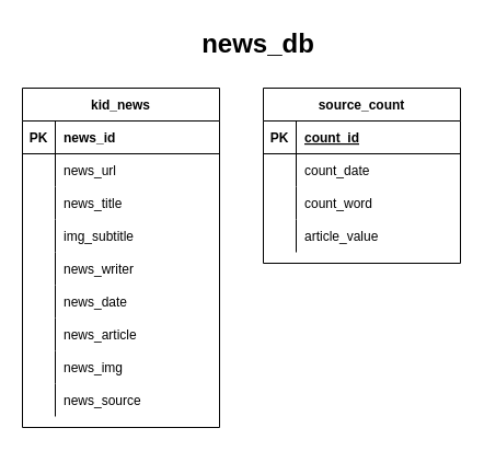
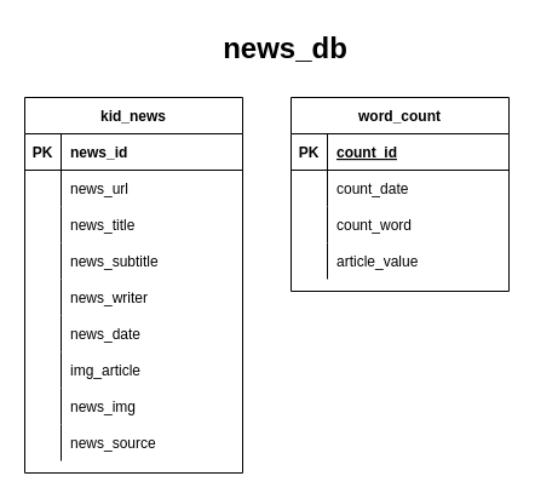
  <mxCell id="0" />
  <mxCell id="1" parent="0" />
  <mxCell id="2" value="kid_news" style="shape=table;startSize=30;container=1;collapsible=1;childLayout=tableLayout;fixedRows=1;rowLines=0;fontStyle=1;align=center;resizeLast=1;" vertex="1" parent="1"><mxGeometry x="20" y="80" width="180" height="310" as="geometry" /></mxCell>
  <mxCell id="3" value="" style="shape=tableRow;horizontal=0;startSize=0;swimlaneHead=0;swimlaneBody=0;fillColor=none;collapsible=0;dropTarget=0;points=[[0,0.5],[1,0.5]];portConstraint=eastwest;top=0;left=0;right=0;bottom=1;" vertex="1" parent="2"><mxGeometry y="30" width="180" height="30" as="geometry" /></mxCell>
  <mxCell id="4" value="PK" style="shape=partialRectangle;connectable=0;fillColor=none;top=0;left=0;bottom=0;right=0;fontStyle=1;overflow=hidden;" vertex="1" parent="3"><mxGeometry width="30" height="30" as="geometry"><mxRectangle width="30" height="30" as="alternateBounds" /></mxGeometry></mxCell>
  <mxCell id="5" value="news_id" style="shape=partialRectangle;connectable=0;fillColor=none;top=0;left=0;bottom=0;right=0;align=left;spacingLeft=6;fontStyle=1;overflow=hidden;" vertex="1" parent="3"><mxGeometry x="30" width="150" height="30" as="geometry"><mxRectangle width="150" height="30" as="alternateBounds" /></mxGeometry></mxCell>
  <mxCell id="6" value="" style="shape=tableRow;horizontal=0;startSize=0;swimlaneHead=0;swimlaneBody=0;fillColor=none;collapsible=0;dropTarget=0;points=[[0,0.5],[1,0.5]];portConstraint=eastwest;top=0;left=0;right=0;bottom=0;" vertex="1" parent="2"><mxGeometry y="60" width="180" height="30" as="geometry" /></mxCell>
  <mxCell id="7" value="" style="shape=partialRectangle;connectable=0;fillColor=none;top=0;left=0;bottom=0;right=0;editable=1;overflow=hidden;" vertex="1" parent="6"><mxGeometry width="30" height="30" as="geometry"><mxRectangle width="30" height="30" as="alternateBounds" /></mxGeometry></mxCell>
  <mxCell id="8" value="news_url" style="shape=partialRectangle;connectable=0;fillColor=none;top=0;left=0;bottom=0;right=0;align=left;spacingLeft=6;overflow=hidden;" vertex="1" parent="6"><mxGeometry x="30" width="150" height="30" as="geometry"><mxRectangle width="150" height="30" as="alternateBounds" /></mxGeometry></mxCell>
  <mxCell id="9" value="" style="shape=tableRow;horizontal=0;startSize=0;swimlaneHead=0;swimlaneBody=0;fillColor=none;collapsible=0;dropTarget=0;points=[[0,0.5],[1,0.5]];portConstraint=eastwest;top=0;left=0;right=0;bottom=0;" vertex="1" parent="2"><mxGeometry y="90" width="180" height="30" as="geometry" /></mxCell>
  <mxCell id="10" value="" style="shape=partialRectangle;connectable=0;fillColor=none;top=0;left=0;bottom=0;right=0;editable=1;overflow=hidden;" vertex="1" parent="9"><mxGeometry width="30" height="30" as="geometry"><mxRectangle width="30" height="30" as="alternateBounds" /></mxGeometry></mxCell>
  <mxCell id="11" value="news_title" style="shape=partialRectangle;connectable=0;fillColor=none;top=0;left=0;bottom=0;right=0;align=left;spacingLeft=6;overflow=hidden;" vertex="1" parent="9"><mxGeometry x="30" width="150" height="30" as="geometry"><mxRectangle width="150" height="30" as="alternateBounds" /></mxGeometry></mxCell>
  <mxCell id="12" value="" style="shape=tableRow;horizontal=0;startSize=0;swimlaneHead=0;swimlaneBody=0;fillColor=none;collapsible=0;dropTarget=0;points=[[0,0.5],[1,0.5]];portConstraint=eastwest;top=0;left=0;right=0;bottom=0;" vertex="1" parent="2"><mxGeometry y="120" width="180" height="30" as="geometry" /></mxCell>
  <mxCell id="13" value="" style="shape=partialRectangle;connectable=0;fillColor=none;top=0;left=0;bottom=0;right=0;editable=1;overflow=hidden;" vertex="1" parent="12"><mxGeometry width="30" height="30" as="geometry"><mxRectangle width="30" height="30" as="alternateBounds" /></mxGeometry></mxCell>
- <mxCell id="14" value="img_subtitle" style="shape=partialRectangle;connectable=0;fillColor=none;top=0;left=0;bottom=0;right=0;align=left;spacingLeft=6;overflow=hidden;" vertex="1" parent="12"><mxGeometry x="30" width="150" height="30" as="geometry"><mxRectangle width="150" height="30" as="alternateBounds" /></mxGeometry></mxCell>
+ <mxCell id="14" value="news_subtitle" style="shape=partialRectangle;connectable=0;fillColor=none;top=0;left=0;bottom=0;right=0;align=left;spacingLeft=6;overflow=hidden;" vertex="1" parent="12"><mxGeometry x="30" width="150" height="30" as="geometry"><mxRectangle width="150" height="30" as="alternateBounds" /></mxGeometry></mxCell>
  <mxCell id="15" style="shape=tableRow;horizontal=0;startSize=0;swimlaneHead=0;swimlaneBody=0;fillColor=none;collapsible=0;dropTarget=0;points=[[0,0.5],[1,0.5]];portConstraint=eastwest;top=0;left=0;right=0;bottom=0;" vertex="1" parent="2"><mxGeometry y="150" width="180" height="30" as="geometry" /></mxCell>
  <mxCell id="16" style="shape=partialRectangle;connectable=0;fillColor=none;top=0;left=0;bottom=0;right=0;editable=1;overflow=hidden;" vertex="1" parent="15"><mxGeometry width="30" height="30" as="geometry"><mxRectangle width="30" height="30" as="alternateBounds" /></mxGeometry></mxCell>
  <mxCell id="17" value="news_writer" style="shape=partialRectangle;connectable=0;fillColor=none;top=0;left=0;bottom=0;right=0;align=left;spacingLeft=6;overflow=hidden;" vertex="1" parent="15"><mxGeometry x="30" width="150" height="30" as="geometry"><mxRectangle width="150" height="30" as="alternateBounds" /></mxGeometry></mxCell>
  <mxCell id="18" style="shape=tableRow;horizontal=0;startSize=0;swimlaneHead=0;swimlaneBody=0;fillColor=none;collapsible=0;dropTarget=0;points=[[0,0.5],[1,0.5]];portConstraint=eastwest;top=0;left=0;right=0;bottom=0;" vertex="1" parent="2"><mxGeometry y="180" width="180" height="30" as="geometry" /></mxCell>
  <mxCell id="19" style="shape=partialRectangle;connectable=0;fillColor=none;top=0;left=0;bottom=0;right=0;editable=1;overflow=hidden;" vertex="1" parent="18"><mxGeometry width="30" height="30" as="geometry"><mxRectangle width="30" height="30" as="alternateBounds" /></mxGeometry></mxCell>
  <mxCell id="20" value="news_date" style="shape=partialRectangle;connectable=0;fillColor=none;top=0;left=0;bottom=0;right=0;align=left;spacingLeft=6;overflow=hidden;" vertex="1" parent="18"><mxGeometry x="30" width="150" height="30" as="geometry"><mxRectangle width="150" height="30" as="alternateBounds" /></mxGeometry></mxCell>
  <mxCell id="21" style="shape=tableRow;horizontal=0;startSize=0;swimlaneHead=0;swimlaneBody=0;fillColor=none;collapsible=0;dropTarget=0;points=[[0,0.5],[1,0.5]];portConstraint=eastwest;top=0;left=0;right=0;bottom=0;" vertex="1" parent="2"><mxGeometry y="210" width="180" height="30" as="geometry" /></mxCell>
  <mxCell id="22" style="shape=partialRectangle;connectable=0;fillColor=none;top=0;left=0;bottom=0;right=0;editable=1;overflow=hidden;" vertex="1" parent="21"><mxGeometry width="30" height="30" as="geometry"><mxRectangle width="30" height="30" as="alternateBounds" /></mxGeometry></mxCell>
- <mxCell id="23" value="news_article" style="shape=partialRectangle;connectable=0;fillColor=none;top=0;left=0;bottom=0;right=0;align=left;spacingLeft=6;overflow=hidden;" vertex="1" parent="21"><mxGeometry x="30" width="150" height="30" as="geometry"><mxRectangle width="150" height="30" as="alternateBounds" /></mxGeometry></mxCell>
+ <mxCell id="23" value="img_article" style="shape=partialRectangle;connectable=0;fillColor=none;top=0;left=0;bottom=0;right=0;align=left;spacingLeft=6;overflow=hidden;" vertex="1" parent="21"><mxGeometry x="30" width="150" height="30" as="geometry"><mxRectangle width="150" height="30" as="alternateBounds" /></mxGeometry></mxCell>
  <mxCell id="24" style="shape=tableRow;horizontal=0;startSize=0;swimlaneHead=0;swimlaneBody=0;fillColor=none;collapsible=0;dropTarget=0;points=[[0,0.5],[1,0.5]];portConstraint=eastwest;top=0;left=0;right=0;bottom=0;" vertex="1" parent="2"><mxGeometry y="240" width="180" height="30" as="geometry" /></mxCell>
  <mxCell id="25" style="shape=partialRectangle;connectable=0;fillColor=none;top=0;left=0;bottom=0;right=0;editable=1;overflow=hidden;" vertex="1" parent="24"><mxGeometry width="30" height="30" as="geometry"><mxRectangle width="30" height="30" as="alternateBounds" /></mxGeometry></mxCell>
  <mxCell id="26" value="news_img" style="shape=partialRectangle;connectable=0;fillColor=none;top=0;left=0;bottom=0;right=0;align=left;spacingLeft=6;overflow=hidden;" vertex="1" parent="24"><mxGeometry x="30" width="150" height="30" as="geometry"><mxRectangle width="150" height="30" as="alternateBounds" /></mxGeometry></mxCell>
  <mxCell id="27" style="shape=tableRow;horizontal=0;startSize=0;swimlaneHead=0;swimlaneBody=0;fillColor=none;collapsible=0;dropTarget=0;points=[[0,0.5],[1,0.5]];portConstraint=eastwest;top=0;left=0;right=0;bottom=0;" vertex="1" parent="2"><mxGeometry y="270" width="180" height="30" as="geometry" /></mxCell>
  <mxCell id="28" style="shape=partialRectangle;connectable=0;fillColor=none;top=0;left=0;bottom=0;right=0;editable=1;overflow=hidden;" vertex="1" parent="27"><mxGeometry width="30" height="30" as="geometry"><mxRectangle width="30" height="30" as="alternateBounds" /></mxGeometry></mxCell>
  <mxCell id="29" value="news_source" style="shape=partialRectangle;connectable=0;fillColor=none;top=0;left=0;bottom=0;right=0;align=left;spacingLeft=6;overflow=hidden;" vertex="1" parent="27"><mxGeometry x="30" width="150" height="30" as="geometry"><mxRectangle width="150" height="30" as="alternateBounds" /></mxGeometry></mxCell>
- <mxCell id="30" value="source_count" style="shape=table;startSize=30;container=1;collapsible=1;childLayout=tableLayout;fixedRows=1;rowLines=0;fontStyle=1;align=center;resizeLast=1;" vertex="1" parent="1"><mxGeometry x="240" y="80" width="180" height="160" as="geometry" /></mxCell>
+ <mxCell id="30" value="word_count" style="shape=table;startSize=30;container=1;collapsible=1;childLayout=tableLayout;fixedRows=1;rowLines=0;fontStyle=1;align=center;resizeLast=1;" vertex="1" parent="1"><mxGeometry x="240" y="80" width="180" height="160" as="geometry" /></mxCell>
  <mxCell id="31" value="" style="shape=tableRow;horizontal=0;startSize=0;swimlaneHead=0;swimlaneBody=0;fillColor=none;collapsible=0;dropTarget=0;points=[[0,0.5],[1,0.5]];portConstraint=eastwest;top=0;left=0;right=0;bottom=1;" vertex="1" parent="30"><mxGeometry y="30" width="180" height="30" as="geometry" /></mxCell>
  <mxCell id="32" value="PK" style="shape=partialRectangle;connectable=0;fillColor=none;top=0;left=0;bottom=0;right=0;fontStyle=1;overflow=hidden;" vertex="1" parent="31"><mxGeometry width="30" height="30" as="geometry"><mxRectangle width="30" height="30" as="alternateBounds" /></mxGeometry></mxCell>
  <mxCell id="33" value="count_id" style="shape=partialRectangle;connectable=0;fillColor=none;top=0;left=0;bottom=0;right=0;align=left;spacingLeft=6;fontStyle=5;overflow=hidden;" vertex="1" parent="31"><mxGeometry x="30" width="150" height="30" as="geometry"><mxRectangle width="150" height="30" as="alternateBounds" /></mxGeometry></mxCell>
  <mxCell id="34" value="" style="shape=tableRow;horizontal=0;startSize=0;swimlaneHead=0;swimlaneBody=0;fillColor=none;collapsible=0;dropTarget=0;points=[[0,0.5],[1,0.5]];portConstraint=eastwest;top=0;left=0;right=0;bottom=0;" vertex="1" parent="30"><mxGeometry y="60" width="180" height="30" as="geometry" /></mxCell>
  <mxCell id="35" value="" style="shape=partialRectangle;connectable=0;fillColor=none;top=0;left=0;bottom=0;right=0;editable=1;overflow=hidden;" vertex="1" parent="34"><mxGeometry width="30" height="30" as="geometry"><mxRectangle width="30" height="30" as="alternateBounds" /></mxGeometry></mxCell>
  <mxCell id="36" value="count_date" style="shape=partialRectangle;connectable=0;fillColor=none;top=0;left=0;bottom=0;right=0;align=left;spacingLeft=6;overflow=hidden;" vertex="1" parent="34"><mxGeometry x="30" width="150" height="30" as="geometry"><mxRectangle width="150" height="30" as="alternateBounds" /></mxGeometry></mxCell>
  <mxCell id="37" value="" style="shape=tableRow;horizontal=0;startSize=0;swimlaneHead=0;swimlaneBody=0;fillColor=none;collapsible=0;dropTarget=0;points=[[0,0.5],[1,0.5]];portConstraint=eastwest;top=0;left=0;right=0;bottom=0;" vertex="1" parent="30"><mxGeometry y="90" width="180" height="30" as="geometry" /></mxCell>
  <mxCell id="38" value="" style="shape=partialRectangle;connectable=0;fillColor=none;top=0;left=0;bottom=0;right=0;editable=1;overflow=hidden;" vertex="1" parent="37"><mxGeometry width="30" height="30" as="geometry"><mxRectangle width="30" height="30" as="alternateBounds" /></mxGeometry></mxCell>
  <mxCell id="39" value="count_word" style="shape=partialRectangle;connectable=0;fillColor=none;top=0;left=0;bottom=0;right=0;align=left;spacingLeft=6;overflow=hidden;" vertex="1" parent="37"><mxGeometry x="30" width="150" height="30" as="geometry"><mxRectangle width="150" height="30" as="alternateBounds" /></mxGeometry></mxCell>
  <mxCell id="40" value="" style="shape=tableRow;horizontal=0;startSize=0;swimlaneHead=0;swimlaneBody=0;fillColor=none;collapsible=0;dropTarget=0;points=[[0,0.5],[1,0.5]];portConstraint=eastwest;top=0;left=0;right=0;bottom=0;" vertex="1" parent="30"><mxGeometry y="120" width="180" height="30" as="geometry" /></mxCell>
  <mxCell id="41" value="" style="shape=partialRectangle;connectable=0;fillColor=none;top=0;left=0;bottom=0;right=0;editable=1;overflow=hidden;" vertex="1" parent="40"><mxGeometry width="30" height="30" as="geometry"><mxRectangle width="30" height="30" as="alternateBounds" /></mxGeometry></mxCell>
  <mxCell id="42" value="article_value" style="shape=partialRectangle;connectable=0;fillColor=none;top=0;left=0;bottom=0;right=0;align=left;spacingLeft=6;overflow=hidden;" vertex="1" parent="40"><mxGeometry x="30" width="150" height="30" as="geometry"><mxRectangle width="150" height="30" as="alternateBounds" /></mxGeometry></mxCell>
  <mxCell id="43" value="news_db" style="text;strokeColor=none;fillColor=none;html=1;fontSize=24;fontStyle=1;verticalAlign=middle;align=center;" vertex="1" parent="1"><mxGeometry x="185" y="20" width="100" height="40" as="geometry" /></mxCell>
